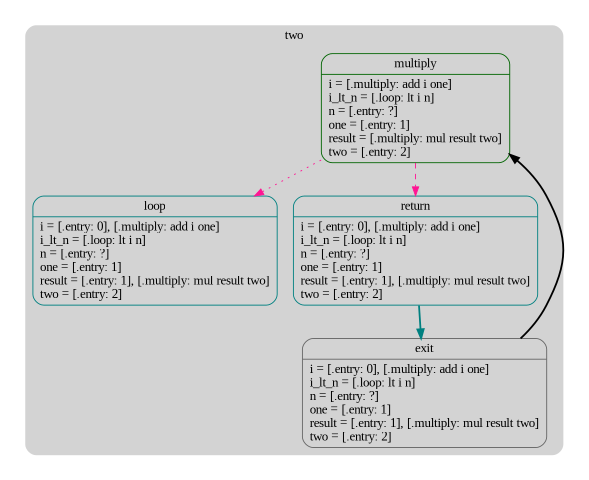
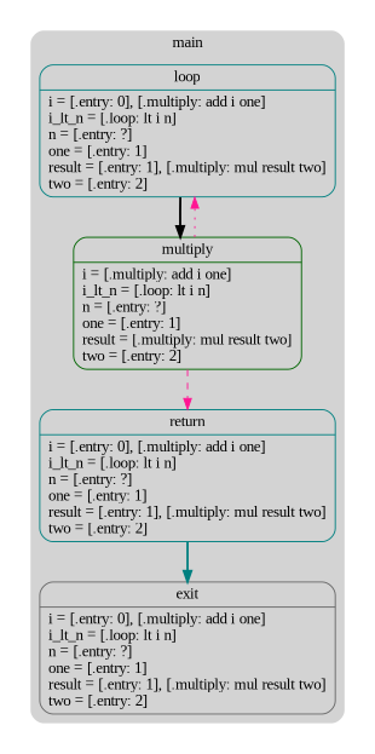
  digraph {
    compound=true
    fontname="Liberation Serif"
    node [color=teal fontname="Liberation Serif" shape=Mrecord]
    edge [color=deeppink fontname="Liberation Serif" style=bold]
    n1 [label="{loop|i = [.entry: 0], [.multiply: add i one]\li_lt_n = [.loop: lt i n]\ln = [.entry: ?]\lone = [.entry: 1]\lresult = [.entry: 1], [.multiply: mul result two]\ltwo = [.entry: 2]\l}"]
    n2 [color=darkgreen label="{multiply|i = [.multiply: add i one]\li_lt_n = [.loop: lt i n]\ln = [.entry: ?]\lone = [.entry: 1]\lresult = [.multiply: mul result two]\ltwo = [.entry: 2]\l}"]
    n3 [label="{return|i = [.entry: 0], [.multiply: add i one]\li_lt_n = [.loop: lt i n]\ln = [.entry: ?]\lone = [.entry: 1]\lresult = [.entry: 1], [.multiply: mul result two]\ltwo = [.entry: 2]\l}"]
    n4 [color=gray40 label="{exit|i = [.entry: 0], [.multiply: add i one]\li_lt_n = [.loop: lt i n]\ln = [.entry: ?]\lone = [.entry: 1]\lresult = [.entry: 1], [.multiply: mul result two]\ltwo = [.entry: 2]\l}"]
    subgraph cluster_1 {
      peripheries=0
      subgraph cluster_2 {
        peripheries=0
        subgraph cluster_3 {
          bgcolor=lightgray
          color=darkgray
-         label=two
+         label=main
          peripheries=0
          style=rounded
          n1
          n2
          n3
          n4
        }
      }
    }
-   n4 -> n2 [color=black]
+   n1 -> n2 [color=black]
    n2 -> n1 [style=dotted]
    n2 -> n3 [style=dashed]
    n3 -> n4 [color=teal]
  }
